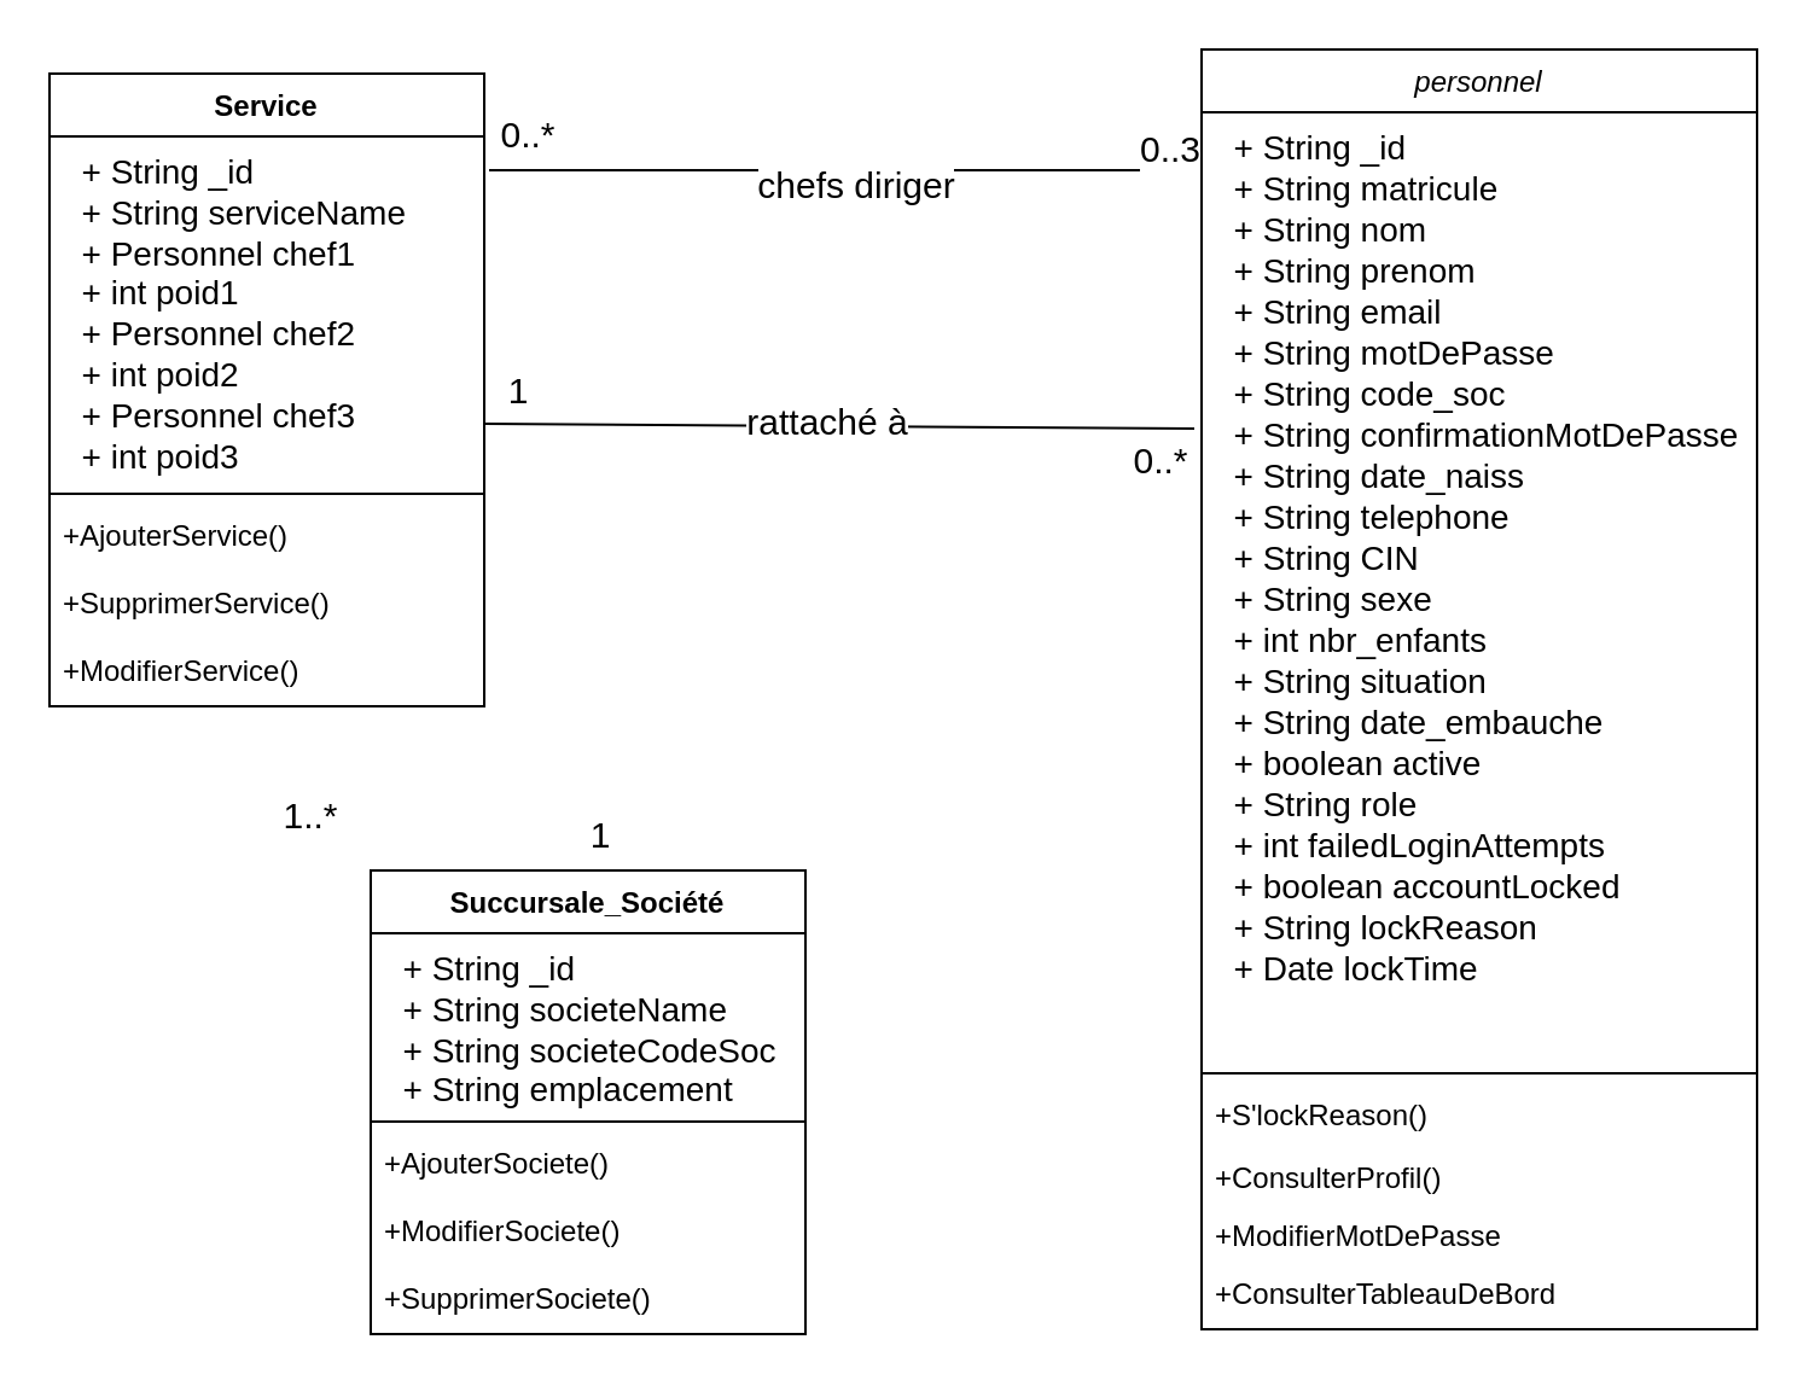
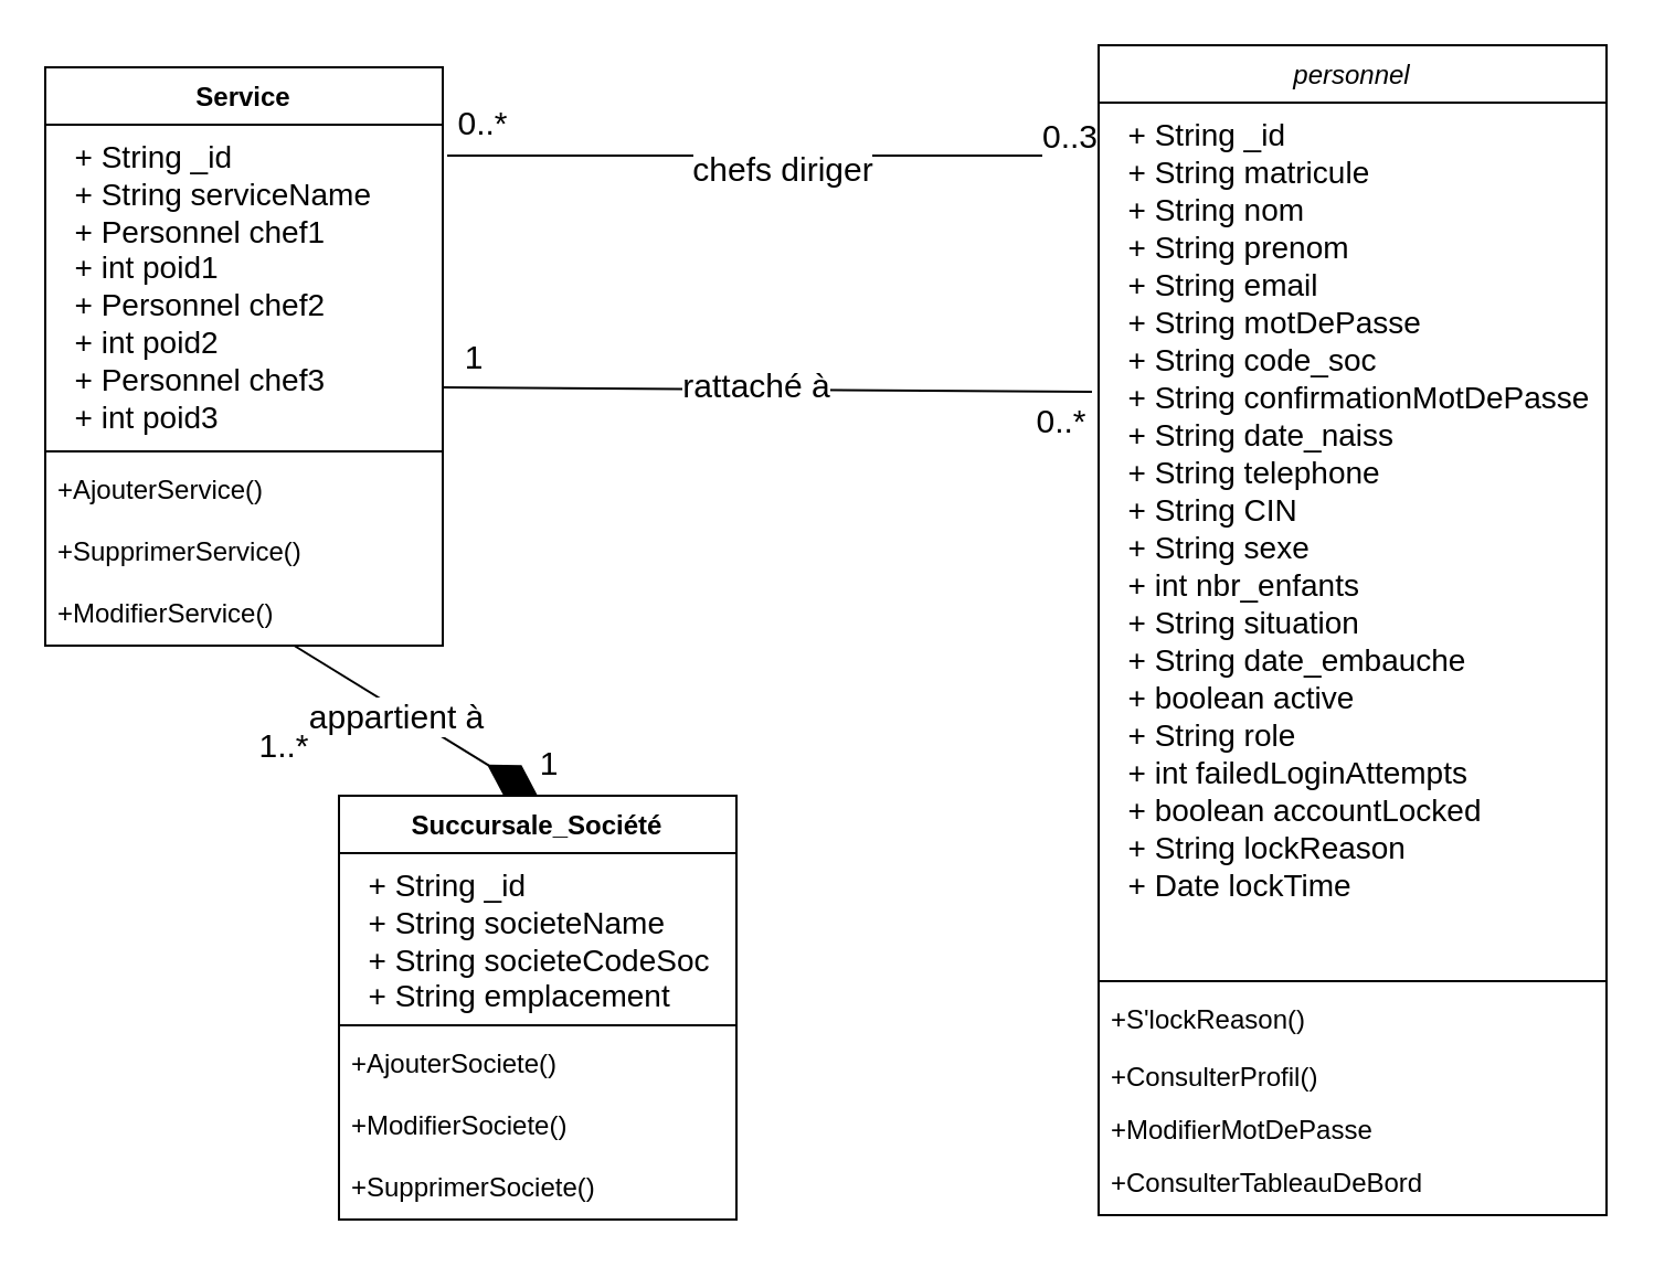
  <mxCell id="0" />
  <mxCell id="1" parent="0" />
  <mxCell id="2" value="personnel" style="swimlane;fontStyle=2;align=center;verticalAlign=top;childLayout=stackLayout;horizontal=1;startSize=26;horizontalStack=0;resizeParent=1;resizeLast=0;collapsible=1;marginBottom=0;rounded=0;shadow=0;strokeWidth=1;" parent="1" vertex="1"><mxGeometry x="497" y="20" width="230" height="530" as="geometry"><mxRectangle x="230" y="140" width="160" height="26" as="alternateBounds" /></mxGeometry></mxCell>
  <mxCell id="3" value="  + String _id&#10;  + String matricule&#10;  + String nom&#10;  + String prenom&#10;  + String email&#10;  + String motDePasse&#10;  + String code_soc&#10;  + String confirmationMotDePasse&#10;  + String date_naiss&#10;  + String telephone&#10;  + String CIN&#10;  + String sexe&#10;  + int nbr_enfants&#10;  + String situation&#10;  + String date_embauche&#10;  + boolean active&#10;  + String role&#10;  + int failedLoginAttempts&#10;  + boolean accountLocked&#10;  + String lockReason&#10;  + Date lockTime&#10;  &#10;" style="text;align=left;verticalAlign=top;spacingLeft=4;spacingRight=4;overflow=hidden;rotatable=0;points=[[0,0.5],[1,0.5]];portConstraint=eastwest;rounded=0;shadow=0;html=0;strokeWidth=1;fontSize=14;fontStyle=0" parent="2" vertex="1"><mxGeometry y="26" width="230" height="394" as="geometry" /></mxCell>
  <mxCell id="4" value="" style="line;html=1;strokeWidth=1;align=left;verticalAlign=middle;spacingTop=-1;spacingLeft=3;spacingRight=3;rotatable=0;labelPosition=right;points=[];portConstraint=eastwest;" parent="2" vertex="1"><mxGeometry y="420" width="230" height="8" as="geometry" /></mxCell>
  <mxCell id="5" value="+S'lockReason()" style="text;align=left;verticalAlign=top;spacingLeft=4;spacingRight=4;overflow=hidden;rotatable=0;points=[[0,0.5],[1,0.5]];portConstraint=eastwest;" parent="2" vertex="1"><mxGeometry y="428" width="230" height="26" as="geometry" /></mxCell>
  <mxCell id="6" value="+ConsulterProfil()" style="text;align=left;verticalAlign=top;spacingLeft=4;spacingRight=4;overflow=hidden;rotatable=0;points=[[0,0.5],[1,0.5]];portConstraint=eastwest;" parent="2" vertex="1"><mxGeometry y="454" width="230" height="24" as="geometry" /></mxCell>
  <mxCell id="7" value="+ModifierMotDePasse" style="text;align=left;verticalAlign=top;spacingLeft=4;spacingRight=4;overflow=hidden;rotatable=0;points=[[0,0.5],[1,0.5]];portConstraint=eastwest;" parent="2" vertex="1"><mxGeometry y="478" width="230" height="24" as="geometry" /></mxCell>
  <mxCell id="8" value="+ConsulterTableauDeBord" style="text;align=left;verticalAlign=top;spacingLeft=4;spacingRight=4;overflow=hidden;rotatable=0;points=[[0,0.5],[1,0.5]];portConstraint=eastwest;" parent="2" vertex="1"><mxGeometry y="502" width="230" height="24" as="geometry" /></mxCell>
  <mxCell id="9" value="Succursale_Société" style="swimlane;fontStyle=1;align=center;verticalAlign=top;childLayout=stackLayout;horizontal=1;startSize=26;horizontalStack=0;resizeParent=1;resizeParentMax=0;resizeLast=0;collapsible=1;marginBottom=0;whiteSpace=wrap;html=1;" parent="1" vertex="1"><mxGeometry x="153" y="360" width="180" height="192" as="geometry" /></mxCell>
  <mxCell id="10" value="&lt;div&gt;&lt;font style=&quot;font-size: 14px;&quot;&gt;&amp;nbsp; + String _id&lt;/font&gt;&lt;/div&gt;&lt;div&gt;&lt;font style=&quot;font-size: 14px;&quot;&gt;&amp;nbsp; + String societeName&lt;/font&gt;&lt;/div&gt;&lt;div&gt;&lt;font style=&quot;font-size: 14px;&quot;&gt;&amp;nbsp; + String societeCodeSoc&lt;/font&gt;&lt;/div&gt;&lt;div&gt;&lt;font style=&quot;font-size: 14px;&quot;&gt;&amp;nbsp; + String emplacement&lt;/font&gt;&lt;/div&gt;" style="text;strokeColor=none;fillColor=none;align=left;verticalAlign=top;spacingLeft=4;spacingRight=4;overflow=hidden;rotatable=0;points=[[0,0.5],[1,0.5]];portConstraint=eastwest;whiteSpace=wrap;html=1;" parent="9" vertex="1"><mxGeometry y="26" width="180" height="74" as="geometry" /></mxCell>
  <mxCell id="11" value="" style="line;strokeWidth=1;fillColor=none;align=left;verticalAlign=middle;spacingTop=-1;spacingLeft=3;spacingRight=3;rotatable=0;labelPosition=right;points=[];portConstraint=eastwest;strokeColor=inherit;" parent="9" vertex="1"><mxGeometry y="100" width="180" height="8" as="geometry" /></mxCell>
  <mxCell id="12" value="+AjouterSociete()" style="text;strokeColor=none;fillColor=none;align=left;verticalAlign=top;spacingLeft=4;spacingRight=4;overflow=hidden;rotatable=0;points=[[0,0.5],[1,0.5]];portConstraint=eastwest;whiteSpace=wrap;html=1;" parent="9" vertex="1"><mxGeometry y="108" width="180" height="28" as="geometry" /></mxCell>
  <mxCell id="13" value="+ModifierSociete()" style="text;strokeColor=none;fillColor=none;align=left;verticalAlign=top;spacingLeft=4;spacingRight=4;overflow=hidden;rotatable=0;points=[[0,0.5],[1,0.5]];portConstraint=eastwest;whiteSpace=wrap;html=1;" parent="9" vertex="1"><mxGeometry y="136" width="180" height="28" as="geometry" /></mxCell>
  <mxCell id="14" value="+SupprimerSociete()" style="text;strokeColor=none;fillColor=none;align=left;verticalAlign=top;spacingLeft=4;spacingRight=4;overflow=hidden;rotatable=0;points=[[0,0.5],[1,0.5]];portConstraint=eastwest;whiteSpace=wrap;html=1;" parent="9" vertex="1"><mxGeometry y="164" width="180" height="28" as="geometry" /></mxCell>
  <mxCell id="15" value="Service" style="swimlane;fontStyle=1;align=center;verticalAlign=top;childLayout=stackLayout;horizontal=1;startSize=26;horizontalStack=0;resizeParent=1;resizeParentMax=0;resizeLast=0;collapsible=1;marginBottom=0;whiteSpace=wrap;html=1;" parent="1" vertex="1"><mxGeometry x="20" y="30" width="180" height="262" as="geometry" /></mxCell>
  <mxCell id="16" value="&lt;div&gt;&lt;span style=&quot;font-size: 14px;&quot;&gt;&amp;nbsp; + String _id&lt;/span&gt;&lt;/div&gt;&lt;div&gt;&lt;span style=&quot;font-size: 14px;&quot;&gt;&amp;nbsp; + String serviceName&lt;/span&gt;&lt;/div&gt;&lt;div&gt;&lt;span style=&quot;font-size: 14px;&quot;&gt;&amp;nbsp; + Personnel chef1&lt;/span&gt;&lt;/div&gt;&lt;div&gt;&lt;span style=&quot;font-size: 14px;&quot;&gt;&amp;nbsp; + int poid1&lt;/span&gt;&lt;/div&gt;&lt;div&gt;&lt;span style=&quot;font-size: 14px;&quot;&gt;&amp;nbsp; + Personnel chef2&lt;/span&gt;&lt;/div&gt;&lt;div&gt;&lt;span style=&quot;font-size: 14px;&quot;&gt;&amp;nbsp; + int poid2&lt;/span&gt;&lt;/div&gt;&lt;div&gt;&lt;span style=&quot;font-size: 14px;&quot;&gt;&amp;nbsp; + Personnel chef3&lt;/span&gt;&lt;/div&gt;&lt;div&gt;&lt;span style=&quot;font-size: 14px;&quot;&gt;&amp;nbsp; + int poid3&lt;/span&gt;&lt;/div&gt;" style="text;strokeColor=none;fillColor=none;align=left;verticalAlign=top;spacingLeft=4;spacingRight=4;overflow=hidden;rotatable=0;points=[[0,0.5],[1,0.5]];portConstraint=eastwest;whiteSpace=wrap;html=1;" parent="15" vertex="1"><mxGeometry y="26" width="180" height="144" as="geometry" /></mxCell>
  <mxCell id="17" value="" style="line;strokeWidth=1;fillColor=none;align=left;verticalAlign=middle;spacingTop=-1;spacingLeft=3;spacingRight=3;rotatable=0;labelPosition=right;points=[];portConstraint=eastwest;strokeColor=inherit;" parent="15" vertex="1"><mxGeometry y="170" width="180" height="8" as="geometry" /></mxCell>
  <mxCell id="18" value="+Ajouter&lt;span style=&quot;text-align: center;&quot;&gt;Service&lt;/span&gt;()" style="text;strokeColor=none;fillColor=none;align=left;verticalAlign=top;spacingLeft=4;spacingRight=4;overflow=hidden;rotatable=0;points=[[0,0.5],[1,0.5]];portConstraint=eastwest;whiteSpace=wrap;html=1;" parent="15" vertex="1"><mxGeometry y="178" width="180" height="28" as="geometry" /></mxCell>
  <mxCell id="19" value="+Supprimer&lt;span style=&quot;text-align: center;&quot;&gt;Service&lt;/span&gt;()" style="text;strokeColor=none;fillColor=none;align=left;verticalAlign=top;spacingLeft=4;spacingRight=4;overflow=hidden;rotatable=0;points=[[0,0.5],[1,0.5]];portConstraint=eastwest;whiteSpace=wrap;html=1;" parent="15" vertex="1"><mxGeometry y="206" width="180" height="28" as="geometry" /></mxCell>
  <mxCell id="20" value="+ModifierService()" style="text;strokeColor=none;fillColor=none;align=left;verticalAlign=top;spacingLeft=4;spacingRight=4;overflow=hidden;rotatable=0;points=[[0,0.5],[1,0.5]];portConstraint=eastwest;whiteSpace=wrap;html=1;" parent="15" vertex="1"><mxGeometry y="234" width="180" height="28" as="geometry" /></mxCell>
+ <mxCell id="21" value="" style="endArrow=diamondThin;endFill=1;endSize=24;html=1;rounded=0;entryX=0.5;entryY=0;entryDx=0;entryDy=0;" parent="1" source="20" target="9" edge="1"><mxGeometry width="160" relative="1" as="geometry"><mxPoint x="64" y="271" as="sourcePoint" /><mxPoint x="43" y="495" as="targetPoint" /></mxGeometry></mxCell>
+ <mxCell id="22" value="&lt;font style=&quot;font-size: 15px;&quot;&gt;appartient à&lt;/font&gt;" style="edgeLabel;html=1;align=center;verticalAlign=middle;resizable=0;points=[];" parent="21" vertex="1" connectable="0"><mxGeometry x="-0.13" y="-3" relative="1" as="geometry"><mxPoint as="offset" /></mxGeometry></mxCell>
  <mxCell id="23" value="" style="endArrow=none;endFill=1;endSize=24;html=1;rounded=0;exitX=1;exitY=0.5;exitDx=0;exitDy=0;entryX=-0.004;entryY=0.426;entryDx=0;entryDy=0;entryPerimeter=0;startFill=0;" parent="1" edge="1"><mxGeometry width="160" relative="1" as="geometry"><mxPoint x="200" y="175" as="sourcePoint" /><mxPoint x="494" y="177" as="targetPoint" /></mxGeometry></mxCell>
  <mxCell id="24" value="&lt;font style=&quot;font-size: 15px;&quot;&gt;rattaché à&lt;/font&gt;" style="edgeLabel;html=1;align=center;verticalAlign=middle;resizable=0;points=[];" parent="23" vertex="1" connectable="0"><mxGeometry x="-0.039" y="2" relative="1" as="geometry"><mxPoint as="offset" /></mxGeometry></mxCell>
  <mxCell id="25" value="&lt;font style=&quot;font-size: 15px;&quot;&gt;0..*&lt;/font&gt;" style="edgeLabel;html=1;align=center;verticalAlign=middle;resizable=0;points=[];" vertex="1" connectable="0" parent="23"><mxGeometry x="0.905" y="-2" relative="1" as="geometry"><mxPoint y="11" as="offset" /></mxGeometry></mxCell>
  <mxCell id="26" value="&lt;font style=&quot;font-size: 15px;&quot;&gt;1&lt;/font&gt;" style="edgeLabel;html=1;align=center;verticalAlign=middle;resizable=0;points=[];" vertex="1" connectable="0" parent="23"><mxGeometry x="-0.857" y="3" relative="1" as="geometry"><mxPoint x="-8" y="-12" as="offset" /></mxGeometry></mxCell>
  <mxCell id="27" value="" style="endArrow=none;endFill=1;endSize=24;html=1;rounded=0;exitX=0.009;exitY=0.156;exitDx=0;exitDy=0;exitPerimeter=0;entryX=1.009;entryY=0.427;entryDx=0;entryDy=0;entryPerimeter=0;startFill=0;" parent="1" edge="1"><mxGeometry width="160" relative="1" as="geometry"><mxPoint x="497" y="70" as="sourcePoint" /><mxPoint x="202" y="70" as="targetPoint" /></mxGeometry></mxCell>
  <mxCell id="28" value="&lt;span style=&quot;font-size: 15px;&quot;&gt;chefs diriger&lt;/span&gt;" style="edgeLabel;html=1;align=center;verticalAlign=middle;resizable=0;points=[];" parent="27" vertex="1" connectable="0"><mxGeometry x="0.007" y="-3" relative="1" as="geometry"><mxPoint x="5" y="8" as="offset" /></mxGeometry></mxCell>
  <mxCell id="29" value="&lt;font style=&quot;font-size: 15px;&quot;&gt;0..3&lt;/font&gt;" style="edgeLabel;html=1;align=center;verticalAlign=middle;resizable=0;points=[];" vertex="1" connectable="0" parent="27"><mxGeometry x="-0.891" y="2" relative="1" as="geometry"><mxPoint x="2" y="-12" as="offset" /></mxGeometry></mxCell>
  <mxCell id="30" value="&lt;font style=&quot;font-size: 15px;&quot;&gt;0..*&lt;/font&gt;" style="text;html=1;align=center;verticalAlign=middle;resizable=0;points=[];autosize=1;strokeColor=none;fillColor=none;" vertex="1" parent="1"><mxGeometry x="193" y="40" width="50" height="30" as="geometry" /></mxCell>
  <mxCell id="31" value="&lt;font style=&quot;font-size: 15px;&quot;&gt;1..*&lt;/font&gt;" style="text;html=1;align=center;verticalAlign=middle;resizable=0;points=[];autosize=1;strokeColor=none;fillColor=none;" vertex="1" parent="1"><mxGeometry x="103" y="322" width="50" height="30" as="geometry" /></mxCell>
  <mxCell id="32" value="&lt;font style=&quot;font-size: 15px;&quot;&gt;1&lt;/font&gt;" style="text;html=1;align=center;verticalAlign=middle;resizable=0;points=[];autosize=1;strokeColor=none;fillColor=none;" vertex="1" parent="1"><mxGeometry x="233" y="330" width="30" height="30" as="geometry" /></mxCell>
